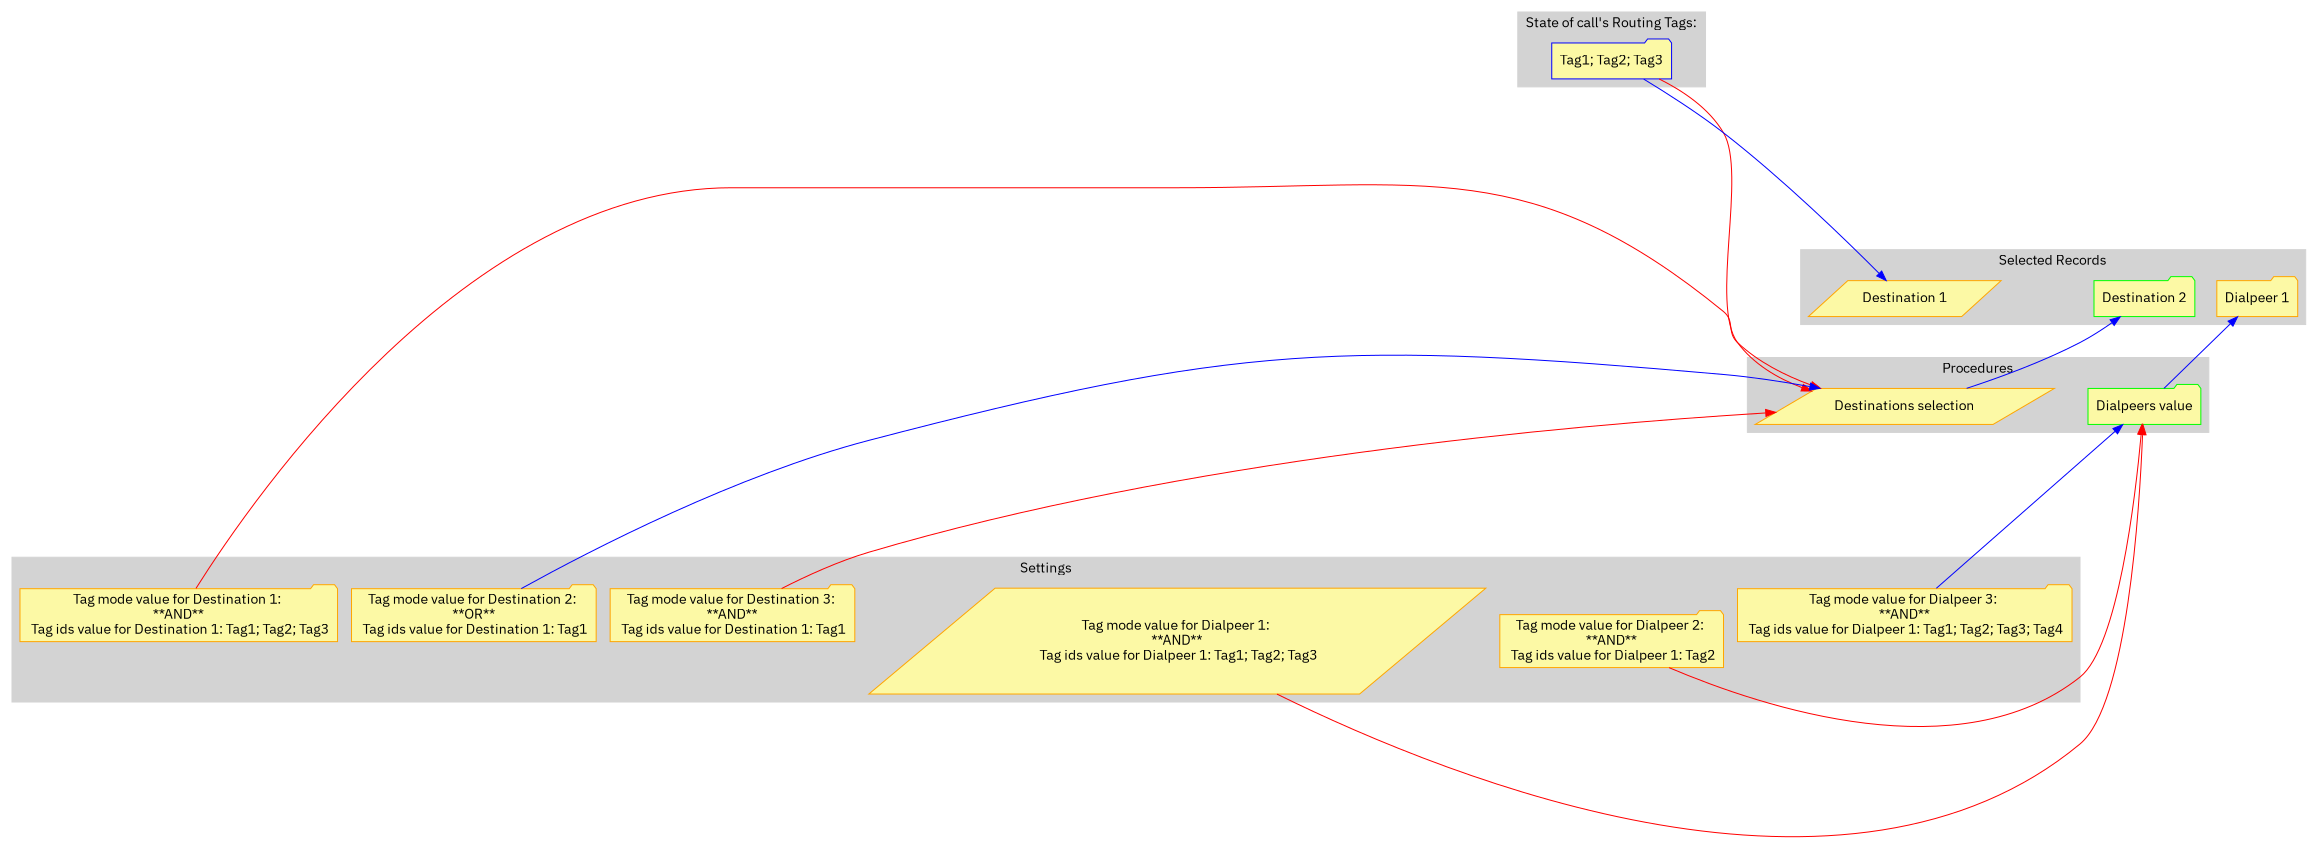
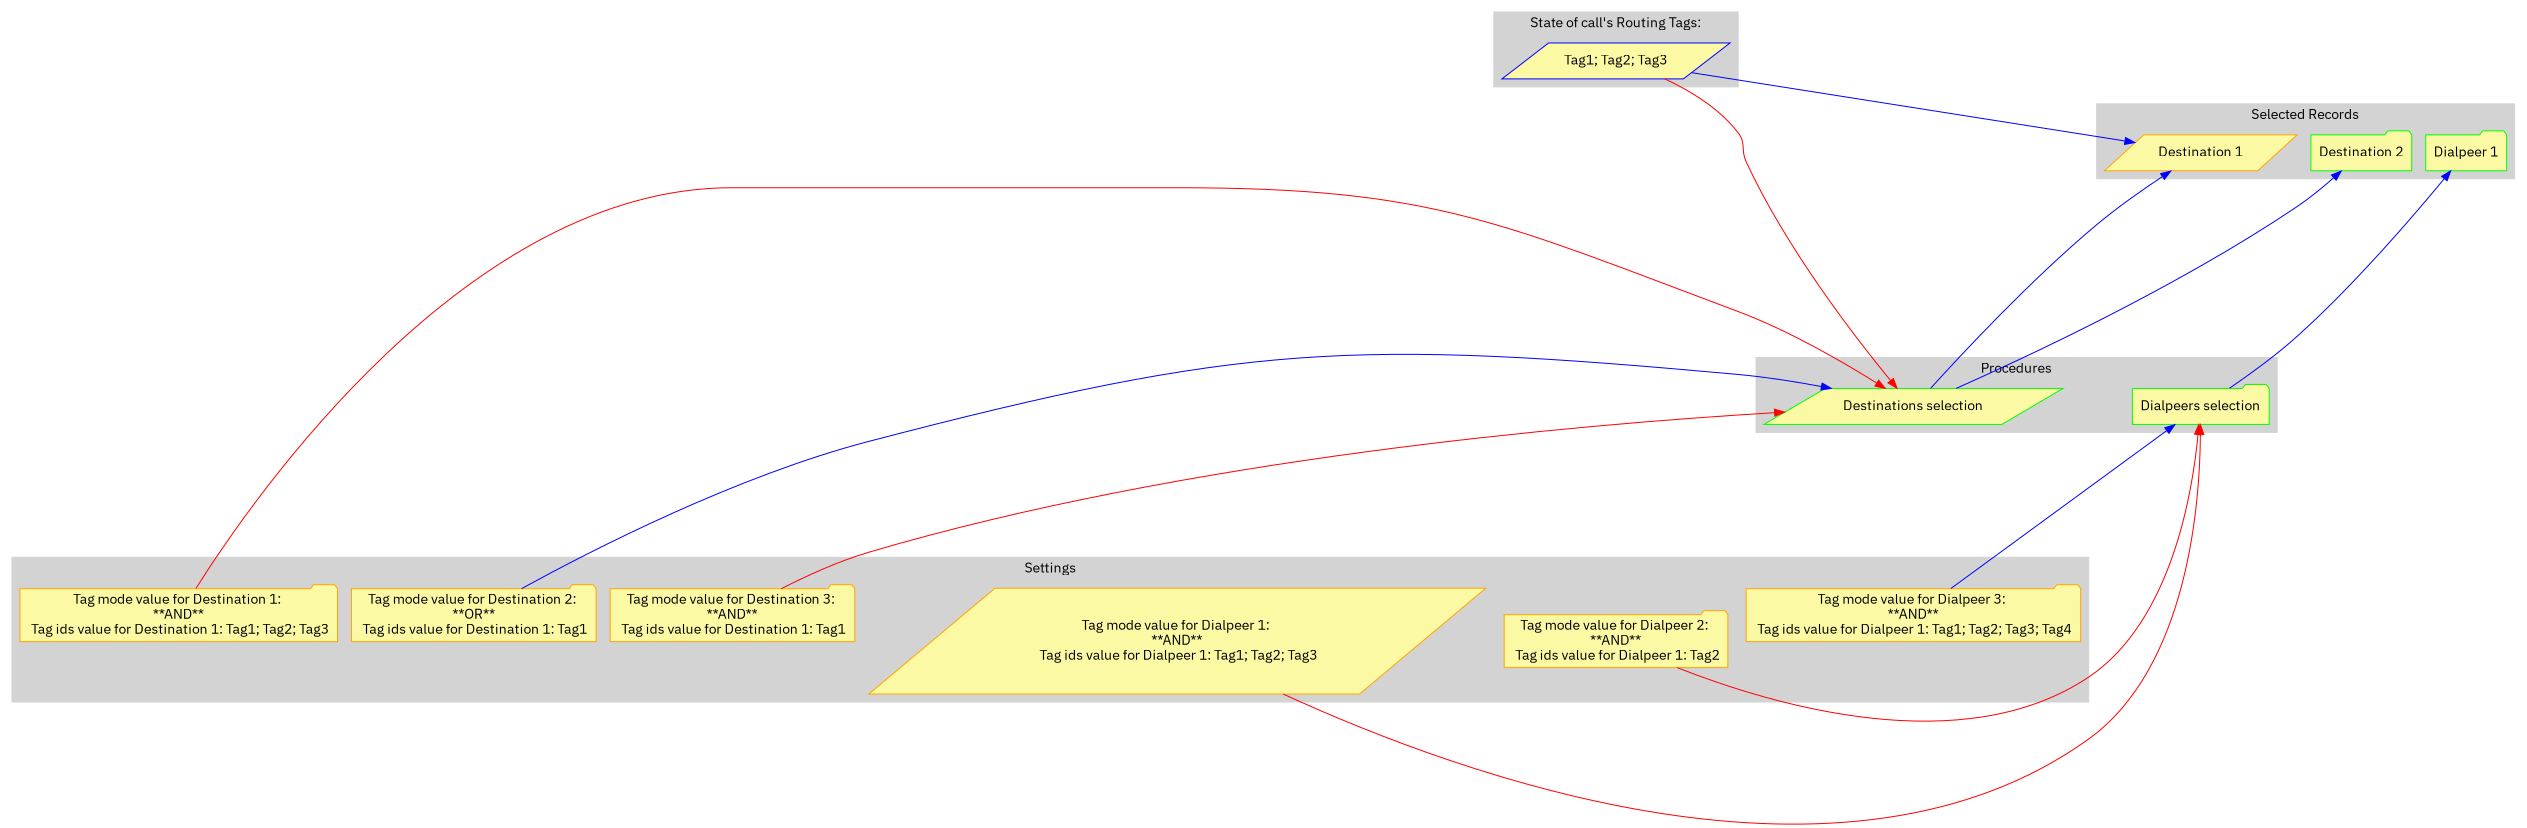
  digraph {
    fontname="IBM Plex Sans"
    mindist=0.5
    nodesep=1
    rankdir=LR
    ranksep=0.2
    node [color=orange fillcolor="#FCF9A5" fontname="IBM Plex Sans" shape=folder sides=4 style=filled]
    edge [fontname="IBM Plex Sans"]
-   n1 [color=blue label="Tag1; Tag2; Tag3"]
-   n2 [label="Destinations selection" shape=parallelogram]
-   n3 [color=green label="Dialpeers value"]
+   n1 [color=blue label="Tag1; Tag2; Tag3" shape=parallelogram]
+   n2 [color=green label="Destinations selection" shape=parallelogram]
+   n3 [color=green label="Dialpeers selection"]
    n4 [label="Tag mode value for Destination 1: \n **AND** \n Tag ids value for Destination 1: Tag1; Tag2; Tag3"]
    n5 [label="Tag mode value for Destination 2: \n **OR** \n Tag ids value for Destination 1: Tag1"]
    n6 [label="Tag mode value for Destination 3: \n **AND** \n Tag ids value for Destination 1: Tag1"]
    n7 [label="Tag mode value for Dialpeer 1: \n **AND** \n Tag ids value for Dialpeer 1: Tag1; Tag2; Tag3" shape=parallelogram]
    n8 [label="Tag mode value for Dialpeer 2: \n **AND** \n Tag ids value for Dialpeer 1: Tag2"]
    n9 [label="Tag mode value for Dialpeer 3: \n **AND** \n Tag ids value for Dialpeer 1: Tag1; Tag2; Tag3; Tag4"]
    n10 [label="Destination 1" shape=parallelogram]
    n11 [color=green label="Destination 2"]
-   n12 [label="Dialpeer 1"]
+   n12 [color=green label="Dialpeer 1"]
    subgraph cluster_1 {
      color=lightgrey
      label="State of call's Routing Tags:"
      style=filled
      n1
    }
    subgraph cluster_2 {
      color=lightgrey
      label=Procedures
      style=filled
      n2
      n3
    }
    subgraph cluster_3 {
      color=lightgrey
      label=Settings
      style=filled
      n4
      n5
      n6
      n7
      n8
      n9
    }
    subgraph cluster_4 {
      color=lightgrey
      label="Selected Records"
      style=filled
      n10
      n11
      n12
    }
    n1 -> n2 [color=red]
    n1 -> n10 [color=blue]
    n2 -> n3 [style=invis]
+   n2 -> n10 [color=blue]
    n2 -> n11 [color=blue]
    n3 -> n12 [color=blue]
    n4 -> n2 [color=red]
    n4 -> n5 [style=invis]
    n5 -> n2 [color=blue]
    n5 -> n6 [style=invis]
    n6 -> n2 [color=red]
    n6 -> n7 [style=invis]
    n7 -> n3 [color=red]
    n7 -> n8 [style=invis]
    n8 -> n3 [color=red]
    n8 -> n9 [style=invis]
    n9 -> n3 [color=blue]
    n10 -> n11 [style=invis]
    n11 -> n12 [style=invis]
  }
